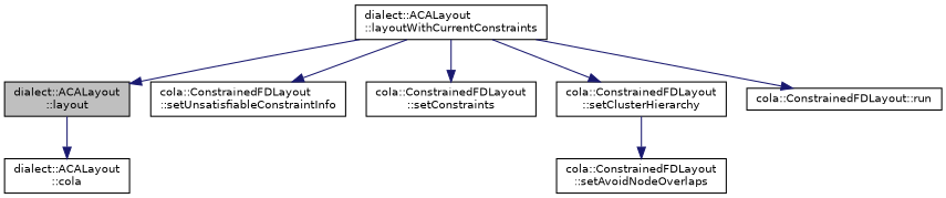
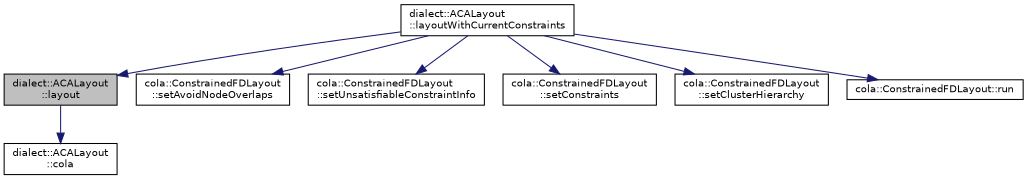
  digraph {
    rankdir=TB
    node [color=black fillcolor=white fontname=Helvetica fontsize=10 shape=record style=filled]
    edge [color=midnightblue fontname=Helvetica fontsize=10 labelfontname=Helvetica labelfontsize=10 style=solid]
    n1 [fillcolor=grey75 fontcolor=black height=0.2 label="dialect::ACALayout\l::layout" width=0.4]
    n2 [height=0.2 label="dialect::ACALayout\l::cola" width=0.4]
    n3 [height=0.2 label="dialect::ACALayout\l::layoutWithCurrentConstraints" width=0.4]
    n4 [height=0.2 label="cola::ConstrainedFDLayout\l::setAvoidNodeOverlaps" width=0.4]
    n5 [height=0.2 label="cola::ConstrainedFDLayout\l::setUnsatisfiableConstraintInfo" width=0.4]
    n6 [height=0.2 label="cola::ConstrainedFDLayout\l::setConstraints" width=0.4]
    n7 [height=0.2 label="cola::ConstrainedFDLayout\l::setClusterHierarchy" width=0.4]
    n8 [height=0.2 label="cola::ConstrainedFDLayout::run" width=0.4]
    n1 -> n2
    n3 -> n1
-   n7 -> n4
+   n3 -> n4
    n3 -> n5
    n3 -> n6
    n3 -> n7
    n3 -> n8
  }
